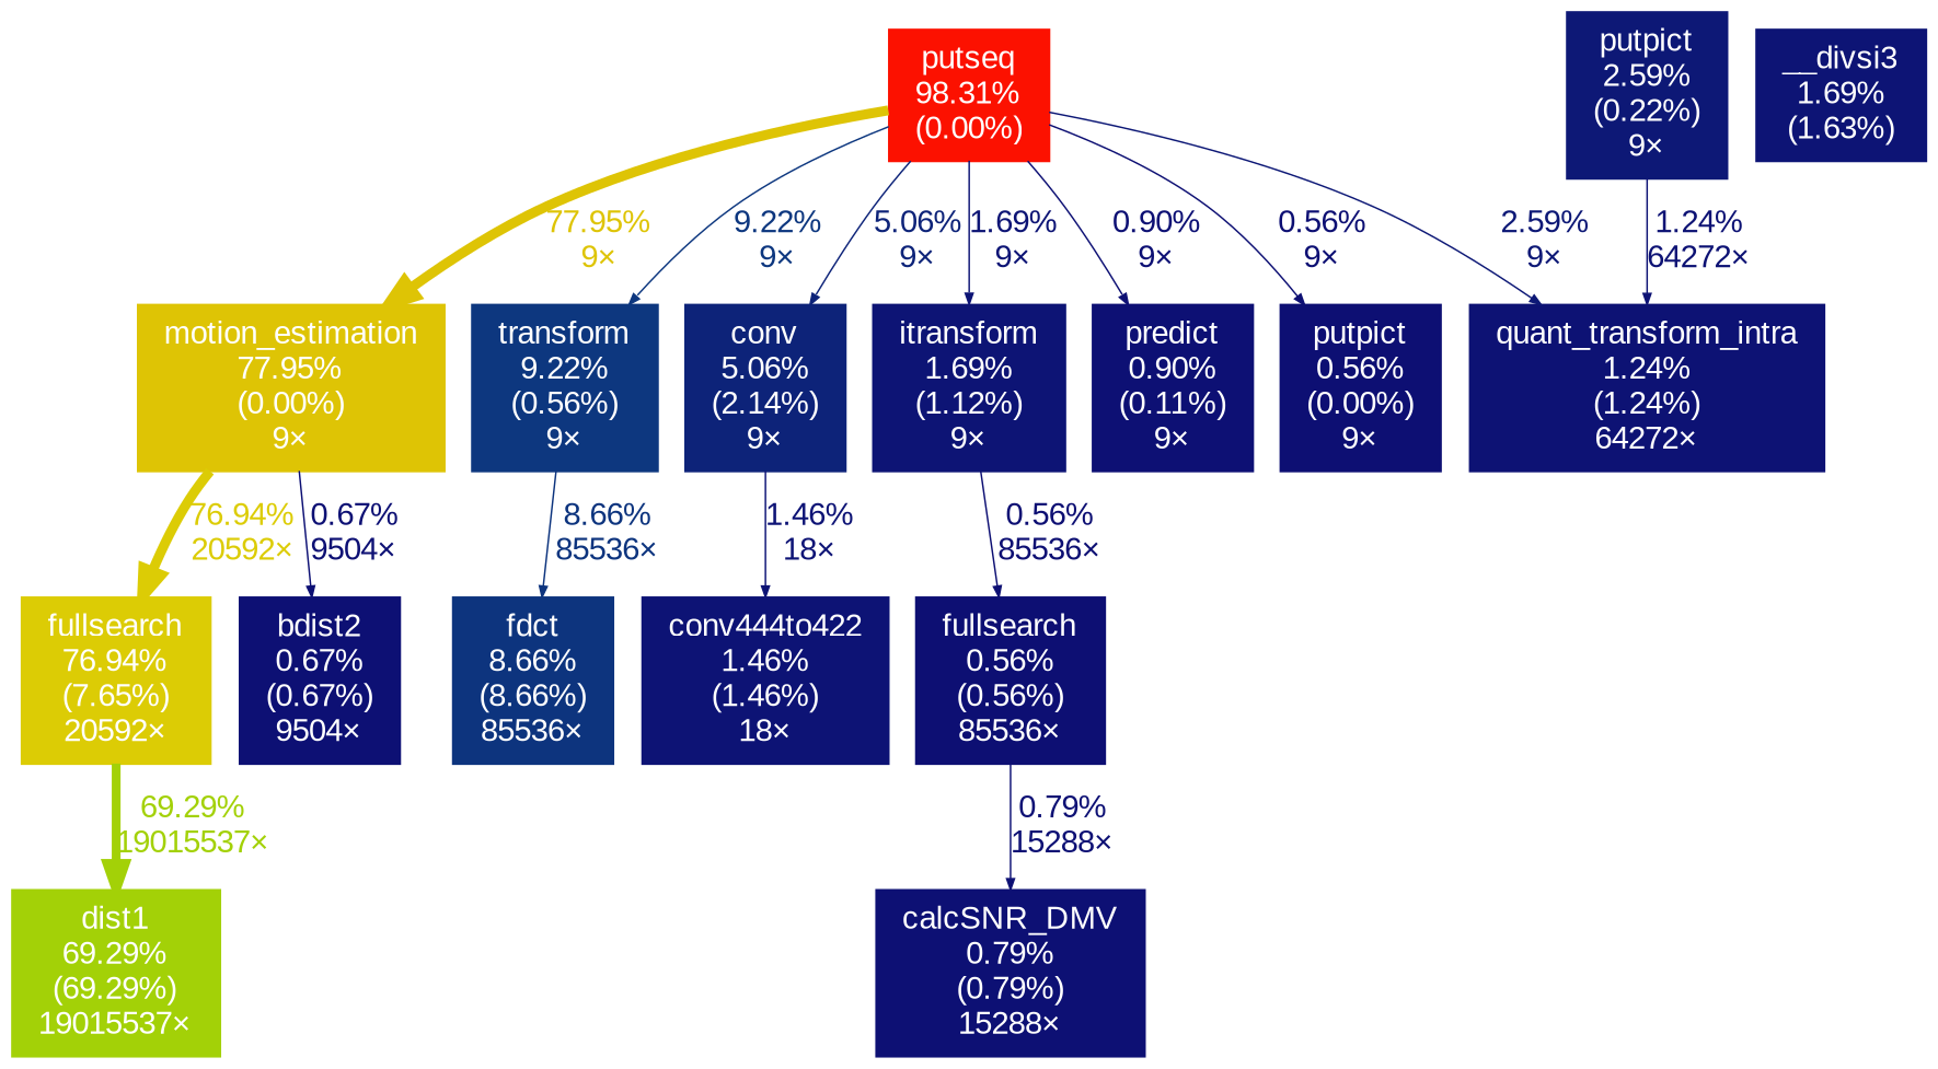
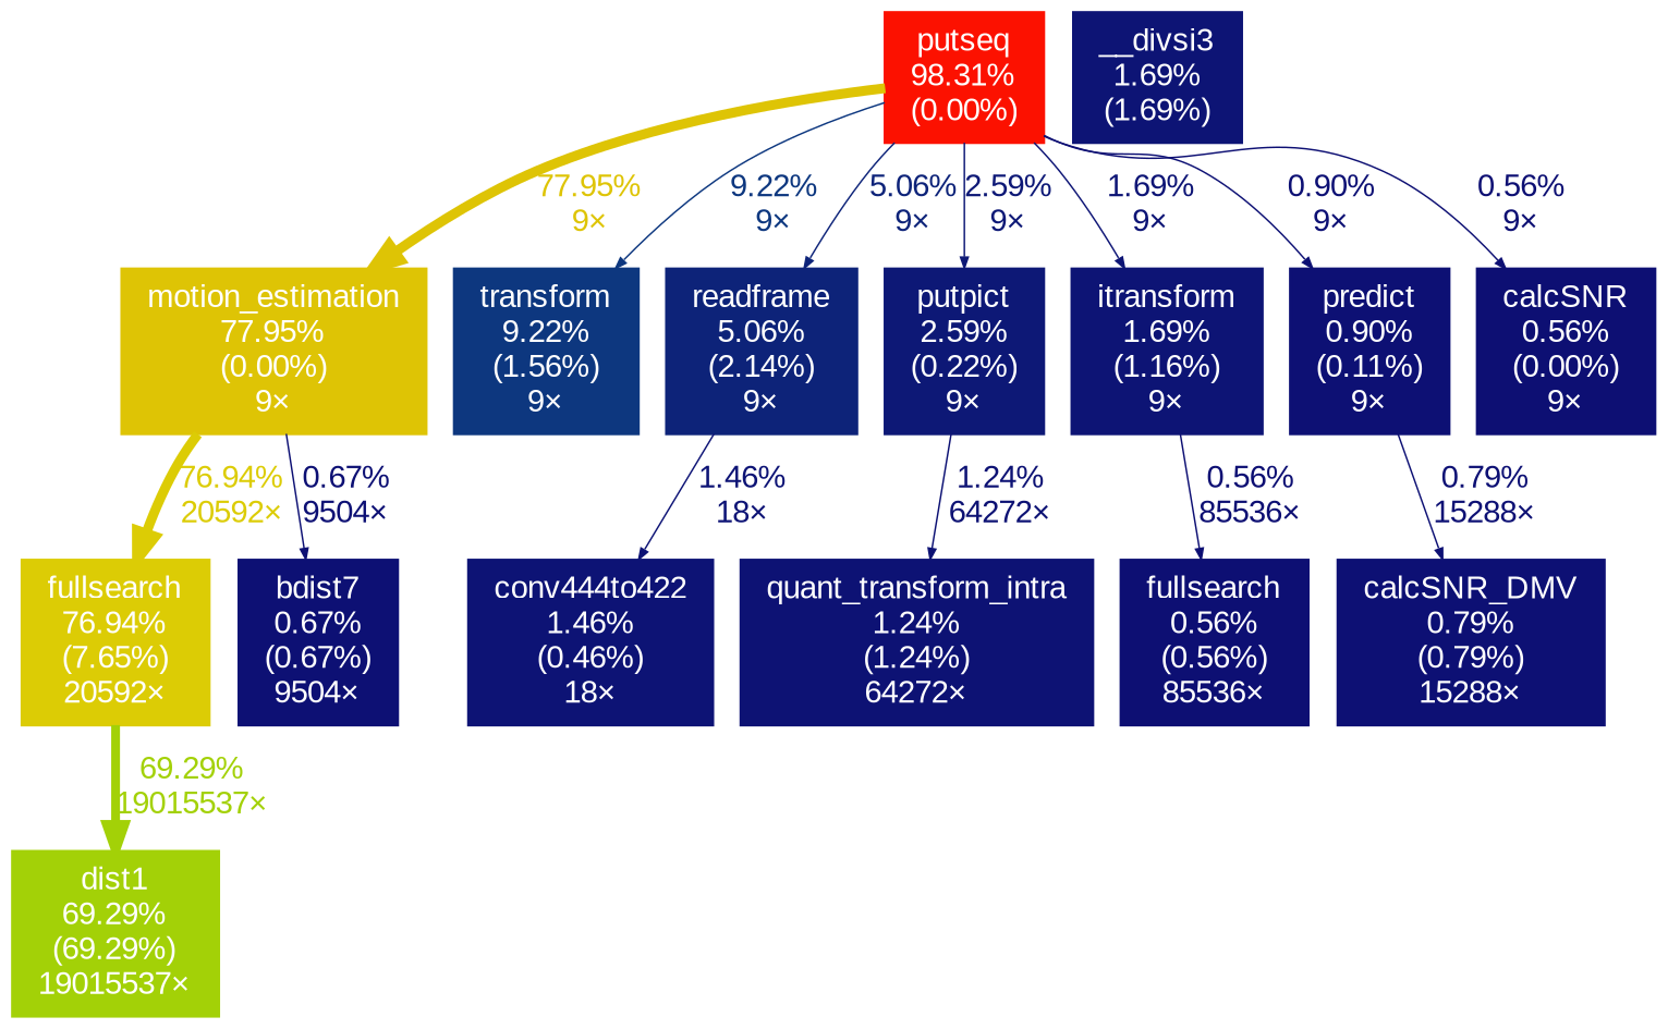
  digraph {
    fontname=Arial
    nodesep=0.125
    ranksep=0.25
    node [color="#0d1074" fontcolor="#ffffff" fontname=Arial fontsize=10.00 shape=box style=filled]
    edge [arrowsize=0.35 color="#0d1074" fontcolor="#0d1074" fontname=Arial fontsize=10.00 labeldistance=0.50 penwidth=0.50]
    n1 [color="#fc1100" height=0 label="putseq\n98.31%\n(0.00%)" width=0]
    n2 [color="#dec405" height=0 label="motion_estimation\n77.95%\n(0.00%)\n9×" width=0]
-   n3 [color="#0d377f" height=0 label="transform\n9.22%\n(0.56%)\n9×" width=0]
-   n4 [color="#0d2379" height=0 label="conv\n5.06%\n(2.14%)\n9×" width=0]
+   n3 [color="#0d377f" height=0 label="transform\n9.22%\n(1.56%)\n9×" width=0]
+   n4 [color="#0d2379" height=0 label="readframe\n5.06%\n(2.14%)\n9×" width=0]
    n5 [color="#0d1876" height=0 label="putpict\n2.59%\n(0.22%)\n9×" width=0]
-   n6 [color="#0d1475" height=0 label="itransform\n1.69%\n(1.12%)\n9×" width=0]
+   n6 [color="#0d1475" height=0 label="itransform\n1.69%\n(1.16%)\n9×" width=0]
    n7 [height=0 label="predict\n0.90%\n(0.11%)\n9×" width=0]
-   n8 [color="#0d0f73" height=0 label="putpict\n0.56%\n(0.00%)\n9×" width=0]
+   n8 [color="#0d0f73" height=0 label="calcSNR\n0.56%\n(0.00%)\n9×" width=0]
    n9 [color="#dccc05" height=0 label="fullsearch\n76.94%\n(7.65%)\n20592×" width=0]
-   n10 [height=0 label="bdist2\n0.67%\n(0.67%)\n9504×" width=0]
-   n11 [color="#0d347e" height=0 label="fdct\n8.66%\n(8.66%)\n85536×" width=0]
-   n12 [color="#0d1375" height=0 label="conv444to422\n1.46%\n(1.46%)\n18×" width=0]
+   n10 [height=0 label="bdist7\n0.67%\n(0.67%)\n9504×" width=0]
+   n12 [color="#0d1375" height=0 label="conv444to422\n1.46%\n(0.46%)\n18×" width=0]
    n13 [color="#0d1274" height=0 label="quant_transform_intra\n1.24%\n(1.24%)\n64272×" width=0]
    n14 [color="#0d0f73" height=0 label="fullsearch\n0.56%\n(0.56%)\n85536×" width=0]
    n15 [height=0 label="calcSNR_DMV\n0.79%\n(0.79%)\n15288×" width=0]
    n16 [color="#a3d107" height=0 label="dist1\n69.29%\n(69.29%)\n19015537×" width=0]
-   n17 [color="#0d1475" height=0 label="__divsi3\n1.69%\n(1.63%)" width=0]
+   n17 [color="#0d1475" height=0 label="__divsi3\n1.69%\n(1.69%)" width=0]
    n1 -> n2 [arrowsize=0.88 color="#dec405" fontcolor="#dec405" label="77.95%\n9×" labeldistance=3.12 penwidth=3.12]
    n1 -> n3 [color="#0d377f" fontcolor="#0d377f" label="9.22%\n9×"]
    n1 -> n4 [color="#0d2379" fontcolor="#0d2379" label="5.06%\n9×"]
-   n1 -> n13 [color="#0d1876" fontcolor="#0d1876" label="2.59%\n9×"]
+   n1 -> n5 [color="#0d1876" fontcolor="#0d1876" label="2.59%\n9×"]
    n1 -> n6 [color="#0d1475" fontcolor="#0d1475" label="1.69%\n9×"]
    n1 -> n7 [label="0.90%\n9×"]
    n1 -> n8 [color="#0d0f73" fontcolor="#0d0f73" label="0.56%\n9×"]
    n2 -> n9 [arrowsize=0.88 color="#dccc05" fontcolor="#dccc05" label="76.94%\n20592×" labeldistance=3.08 penwidth=3.08]
    n2 -> n10 [label="0.67%\n9504×"]
-   n3 -> n11 [color="#0d347e" fontcolor="#0d347e" label="8.66%\n85536×"]
    n4 -> n12 [color="#0d1375" fontcolor="#0d1375" label="1.46%\n18×"]
    n5 -> n13 [color="#0d1274" fontcolor="#0d1274" label="1.24%\n64272×"]
    n6 -> n14 [color="#0d0f73" fontcolor="#0d0f73" label="0.56%\n85536×"]
-   n14 -> n15 [label="0.79%\n15288×"]
+   n7 -> n15 [label="0.79%\n15288×"]
    n9 -> n16 [arrowsize=0.83 color="#a3d107" fontcolor="#a3d107" label="69.29%\n19015537×" labeldistance=2.77 penwidth=2.77]
  }
